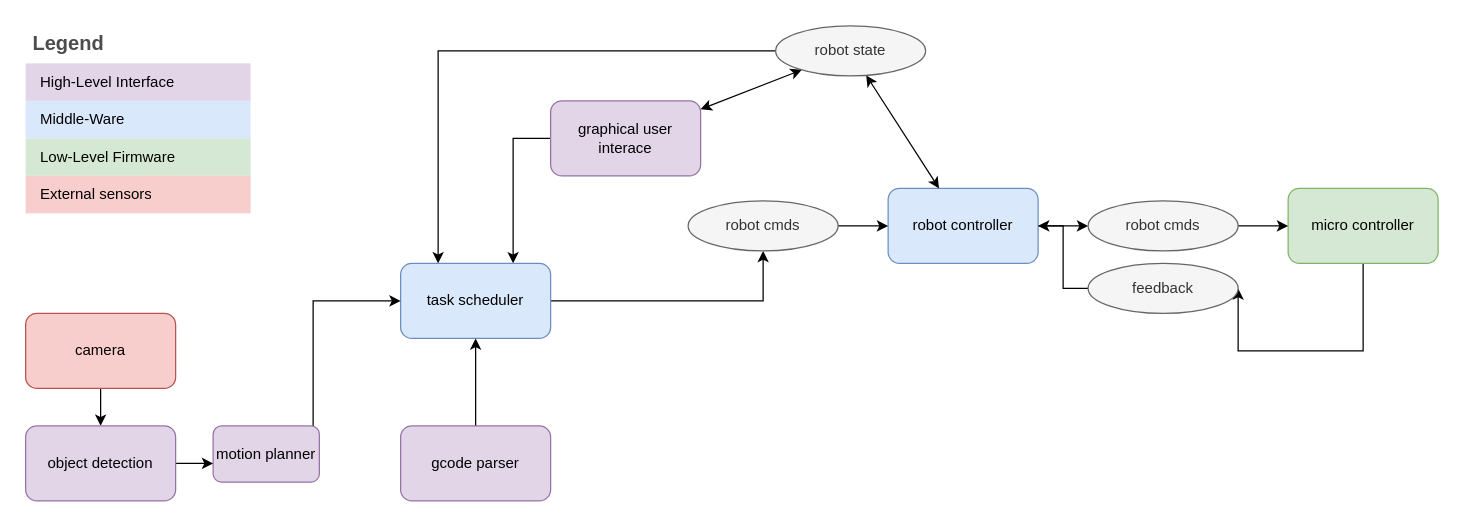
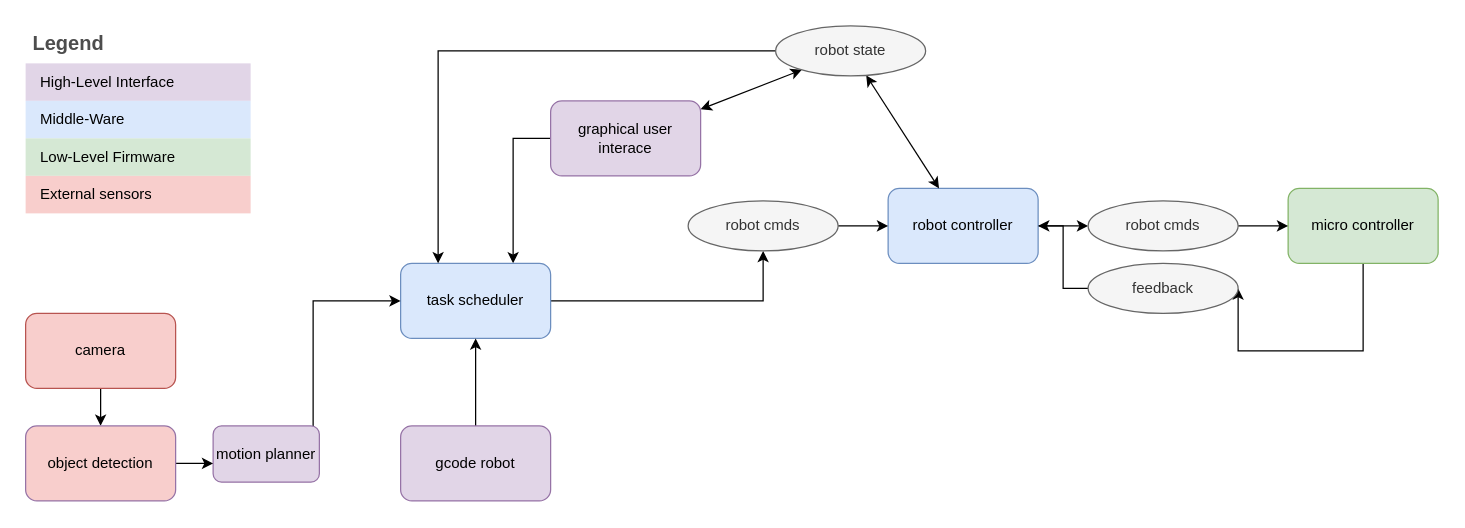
  <mxCell id="0" />
  <mxCell id="1" parent="0" />
  <mxCell id="2" style="edgeStyle=orthogonalEdgeStyle;rounded=0;orthogonalLoop=1;jettySize=auto;html=1;" parent="1" source="3" target="14" edge="1"><mxGeometry relative="1" as="geometry" /></mxCell>
  <mxCell id="3" value="robot controller" style="rounded=1;whiteSpace=wrap;html=1;fillColor=#dae8fc;strokeColor=#6c8ebf;" parent="1" vertex="1"><mxGeometry x="710" y="150" width="120" height="60" as="geometry" /></mxCell>
  <mxCell id="4" style="edgeStyle=orthogonalEdgeStyle;rounded=0;orthogonalLoop=1;jettySize=auto;html=1;entryX=1;entryY=0.5;entryDx=0;entryDy=0;" parent="1" source="5" target="16" edge="1"><mxGeometry relative="1" as="geometry"><Array as="points"><mxPoint x="1090" y="280" /></Array></mxGeometry></mxCell>
  <mxCell id="5" value="micro controller" style="rounded=1;whiteSpace=wrap;html=1;fillColor=#d5e8d4;strokeColor=#82b366;" parent="1" vertex="1"><mxGeometry x="1030" y="150" width="120" height="60" as="geometry" /></mxCell>
  <mxCell id="6" style="rounded=0;orthogonalLoop=1;jettySize=auto;html=1;startArrow=classic;startFill=1;" parent="1" source="8" target="19" edge="1"><mxGeometry relative="1" as="geometry" /></mxCell>
  <mxCell id="7" style="edgeStyle=orthogonalEdgeStyle;rounded=0;orthogonalLoop=1;jettySize=auto;html=1;" parent="1" source="8" target="10" edge="1"><mxGeometry relative="1" as="geometry"><Array as="points"><mxPoint x="410" y="150" /><mxPoint x="410" y="150" /></Array></mxGeometry></mxCell>
  <mxCell id="8" value="graphical user interace" style="rounded=1;whiteSpace=wrap;html=1;fillColor=#e1d5e7;strokeColor=#9673a6;" parent="1" vertex="1"><mxGeometry x="440" y="80" width="120" height="60" as="geometry" /></mxCell>
  <mxCell id="9" style="edgeStyle=orthogonalEdgeStyle;rounded=0;orthogonalLoop=1;jettySize=auto;html=1;entryX=0.5;entryY=1;entryDx=0;entryDy=0;" parent="1" source="10" target="12" edge="1"><mxGeometry relative="1" as="geometry" /></mxCell>
  <mxCell id="10" value="task scheduler" style="rounded=1;whiteSpace=wrap;html=1;fillColor=#dae8fc;strokeColor=#6c8ebf;" parent="1" vertex="1"><mxGeometry x="320" y="210" width="120" height="60" as="geometry" /></mxCell>
  <mxCell id="11" style="edgeStyle=orthogonalEdgeStyle;rounded=0;orthogonalLoop=1;jettySize=auto;html=1;" parent="1" source="12" target="3" edge="1"><mxGeometry relative="1" as="geometry" /></mxCell>
  <mxCell id="12" value="robot cmds" style="ellipse;whiteSpace=wrap;html=1;fillColor=#f5f5f5;strokeColor=#666666;fontColor=#333333;" parent="1" vertex="1"><mxGeometry x="550" y="160" width="120" height="40" as="geometry" /></mxCell>
  <mxCell id="13" style="edgeStyle=orthogonalEdgeStyle;rounded=0;orthogonalLoop=1;jettySize=auto;html=1;" parent="1" source="14" target="5" edge="1"><mxGeometry relative="1" as="geometry" /></mxCell>
  <mxCell id="14" value="robot cmds" style="ellipse;whiteSpace=wrap;html=1;fillColor=#f5f5f5;strokeColor=#666666;fontColor=#333333;" parent="1" vertex="1"><mxGeometry x="870" y="160" width="120" height="40" as="geometry" /></mxCell>
  <mxCell id="15" style="edgeStyle=orthogonalEdgeStyle;rounded=0;orthogonalLoop=1;jettySize=auto;html=1;" parent="1" source="16" target="3" edge="1"><mxGeometry relative="1" as="geometry" /></mxCell>
  <mxCell id="16" value="feedback" style="ellipse;whiteSpace=wrap;html=1;fillColor=#f5f5f5;strokeColor=#666666;fontColor=#333333;" parent="1" vertex="1"><mxGeometry x="870" y="210" width="120" height="40" as="geometry" /></mxCell>
  <mxCell id="17" style="edgeStyle=orthogonalEdgeStyle;rounded=0;orthogonalLoop=1;jettySize=auto;html=1;" parent="1" source="19" target="10" edge="1"><mxGeometry relative="1" as="geometry"><Array as="points"><mxPoint x="350" y="40" /></Array></mxGeometry></mxCell>
  <mxCell id="18" style="rounded=0;orthogonalLoop=1;jettySize=auto;html=1;startArrow=classic;startFill=1;" parent="1" source="19" target="3" edge="1"><mxGeometry relative="1" as="geometry" /></mxCell>
  <mxCell id="19" value="robot state" style="ellipse;whiteSpace=wrap;html=1;fillColor=#f5f5f5;strokeColor=#666666;fontColor=#333333;" parent="1" vertex="1"><mxGeometry x="620" y="20" width="120" height="40" as="geometry" /></mxCell>
  <mxCell id="20" style="edgeStyle=orthogonalEdgeStyle;rounded=0;orthogonalLoop=1;jettySize=auto;html=1;" parent="1" source="21" target="10" edge="1"><mxGeometry relative="1" as="geometry" /></mxCell>
- <mxCell id="21" value="gcode parser" style="rounded=1;whiteSpace=wrap;html=1;fillColor=#e1d5e7;strokeColor=#9673a6;" parent="1" vertex="1"><mxGeometry x="320" y="340" width="120" height="60" as="geometry" /></mxCell>
+ <mxCell id="21" value="gcode robot" style="rounded=1;whiteSpace=wrap;html=1;fillColor=#e1d5e7;strokeColor=#9673a6;" parent="1" vertex="1"><mxGeometry x="320" y="340" width="120" height="60" as="geometry" /></mxCell>
  <mxCell id="22" style="edgeStyle=orthogonalEdgeStyle;rounded=0;orthogonalLoop=1;jettySize=auto;html=1;entryX=0;entryY=0.5;entryDx=0;entryDy=0;" parent="1" source="23" target="10" edge="1"><mxGeometry relative="1" as="geometry"><Array as="points"><mxPoint x="250" y="240" /></Array></mxGeometry></mxCell>
  <mxCell id="23" value="motion planner" style="rounded=1;whiteSpace=wrap;html=1;fillColor=#e1d5e7;strokeColor=#9673a6;" parent="1" vertex="1"><mxGeometry x="170" y="340" width="85" height="45" as="geometry" /></mxCell>
  <mxCell id="24" style="edgeStyle=orthogonalEdgeStyle;rounded=0;orthogonalLoop=1;jettySize=auto;html=1;" parent="1" source="25" target="27" edge="1"><mxGeometry relative="1" as="geometry" /></mxCell>
  <mxCell id="25" value="camera" style="rounded=1;whiteSpace=wrap;html=1;fillColor=#f8cecc;strokeColor=#b85450;" parent="1" vertex="1"><mxGeometry x="20" y="250" width="120" height="60" as="geometry" /></mxCell>
  <mxCell id="26" style="edgeStyle=orthogonalEdgeStyle;rounded=0;orthogonalLoop=1;jettySize=auto;html=1;" parent="1" source="27" target="23" edge="1"><mxGeometry relative="1" as="geometry"><Array as="points"><mxPoint x="160" y="370" /><mxPoint x="160" y="370" /></Array></mxGeometry></mxCell>
- <mxCell id="27" value="object detection" style="rounded=1;whiteSpace=wrap;html=1;fillColor=#e1d5e7;strokeColor=#9673a6;" parent="1" vertex="1"><mxGeometry x="20" y="340" width="120" height="60" as="geometry" /></mxCell>
+ <mxCell id="27" value="object detection" style="rounded=1;whiteSpace=wrap;html=1;fillColor=#f8cecc;strokeColor=#9673a6;" parent="1" vertex="1"><mxGeometry x="20" y="340" width="120" height="60" as="geometry" /></mxCell>
  <mxCell id="28" value="Legend" style="shape=table;startSize=30;container=1;collapsible=0;childLayout=tableLayout;fontSize=16;align=left;verticalAlign=top;fillColor=none;strokeColor=none;fontColor=#4D4D4D;fontStyle=1;spacingLeft=6;spacing=0;resizable=0;swimlaneFillColor=none;rounded=0;strokeWidth=2;swimlaneLine=1;shadow=0;" vertex="1" parent="1"><mxGeometry x="20" y="20" width="180" height="150" as="geometry" /></mxCell>
  <mxCell id="29" value="" style="shape=tableRow;horizontal=0;startSize=0;swimlaneHead=0;swimlaneBody=0;strokeColor=inherit;top=0;left=0;bottom=0;right=0;collapsible=0;dropTarget=0;fillColor=none;points=[[0,0.5],[1,0.5]];portConstraint=eastwest;fontSize=12;" vertex="1" parent="28"><mxGeometry y="30" width="180" height="30" as="geometry" /></mxCell>
  <mxCell id="30" value="High-Level Interface" style="shape=partialRectangle;html=1;whiteSpace=wrap;connectable=0;strokeColor=#9673a6;overflow=hidden;fillColor=#e1d5e7;top=0;left=0;bottom=0;right=0;pointerEvents=1;fontSize=12;align=left;spacingLeft=10;spacingRight=4;" vertex="1" parent="29"><mxGeometry width="180" height="30" as="geometry"><mxRectangle width="180" height="30" as="alternateBounds" /></mxGeometry></mxCell>
  <mxCell id="31" value="" style="shape=tableRow;horizontal=0;startSize=0;swimlaneHead=0;swimlaneBody=0;strokeColor=inherit;top=0;left=0;bottom=0;right=0;collapsible=0;dropTarget=0;fillColor=none;points=[[0,0.5],[1,0.5]];portConstraint=eastwest;fontSize=12;" vertex="1" parent="28"><mxGeometry y="60" width="180" height="30" as="geometry" /></mxCell>
  <mxCell id="32" value="Middle-Ware" style="shape=partialRectangle;html=1;whiteSpace=wrap;connectable=0;strokeColor=#6c8ebf;overflow=hidden;fillColor=#dae8fc;top=0;left=0;bottom=0;right=0;pointerEvents=1;fontSize=12;align=left;spacingLeft=10;spacingRight=4;" vertex="1" parent="31"><mxGeometry width="180" height="30" as="geometry"><mxRectangle width="180" height="30" as="alternateBounds" /></mxGeometry></mxCell>
  <mxCell id="33" value="" style="shape=tableRow;horizontal=0;startSize=0;swimlaneHead=0;swimlaneBody=0;strokeColor=inherit;top=0;left=0;bottom=0;right=0;collapsible=0;dropTarget=0;fillColor=none;points=[[0,0.5],[1,0.5]];portConstraint=eastwest;fontSize=12;" vertex="1" parent="28"><mxGeometry y="90" width="180" height="30" as="geometry" /></mxCell>
  <mxCell id="34" value="Low-Level Firmware" style="shape=partialRectangle;html=1;whiteSpace=wrap;connectable=0;strokeColor=#82b366;overflow=hidden;fillColor=#d5e8d4;top=0;left=0;bottom=0;right=0;pointerEvents=1;fontSize=12;align=left;spacingLeft=10;spacingRight=4;" vertex="1" parent="33"><mxGeometry width="180" height="30" as="geometry"><mxRectangle width="180" height="30" as="alternateBounds" /></mxGeometry></mxCell>
  <mxCell id="35" value="" style="shape=tableRow;horizontal=0;startSize=0;swimlaneHead=0;swimlaneBody=0;strokeColor=inherit;top=0;left=0;bottom=0;right=0;collapsible=0;dropTarget=0;fillColor=none;points=[[0,0.5],[1,0.5]];portConstraint=eastwest;fontSize=12;" vertex="1" parent="28"><mxGeometry y="120" width="180" height="30" as="geometry" /></mxCell>
  <mxCell id="36" value="External sensors" style="shape=partialRectangle;html=1;whiteSpace=wrap;connectable=0;strokeColor=#b85450;overflow=hidden;fillColor=#f8cecc;top=0;left=0;bottom=0;right=0;pointerEvents=1;fontSize=12;align=left;spacingLeft=10;spacingRight=4;" vertex="1" parent="35"><mxGeometry width="180" height="30" as="geometry"><mxRectangle width="180" height="30" as="alternateBounds" /></mxGeometry></mxCell>
